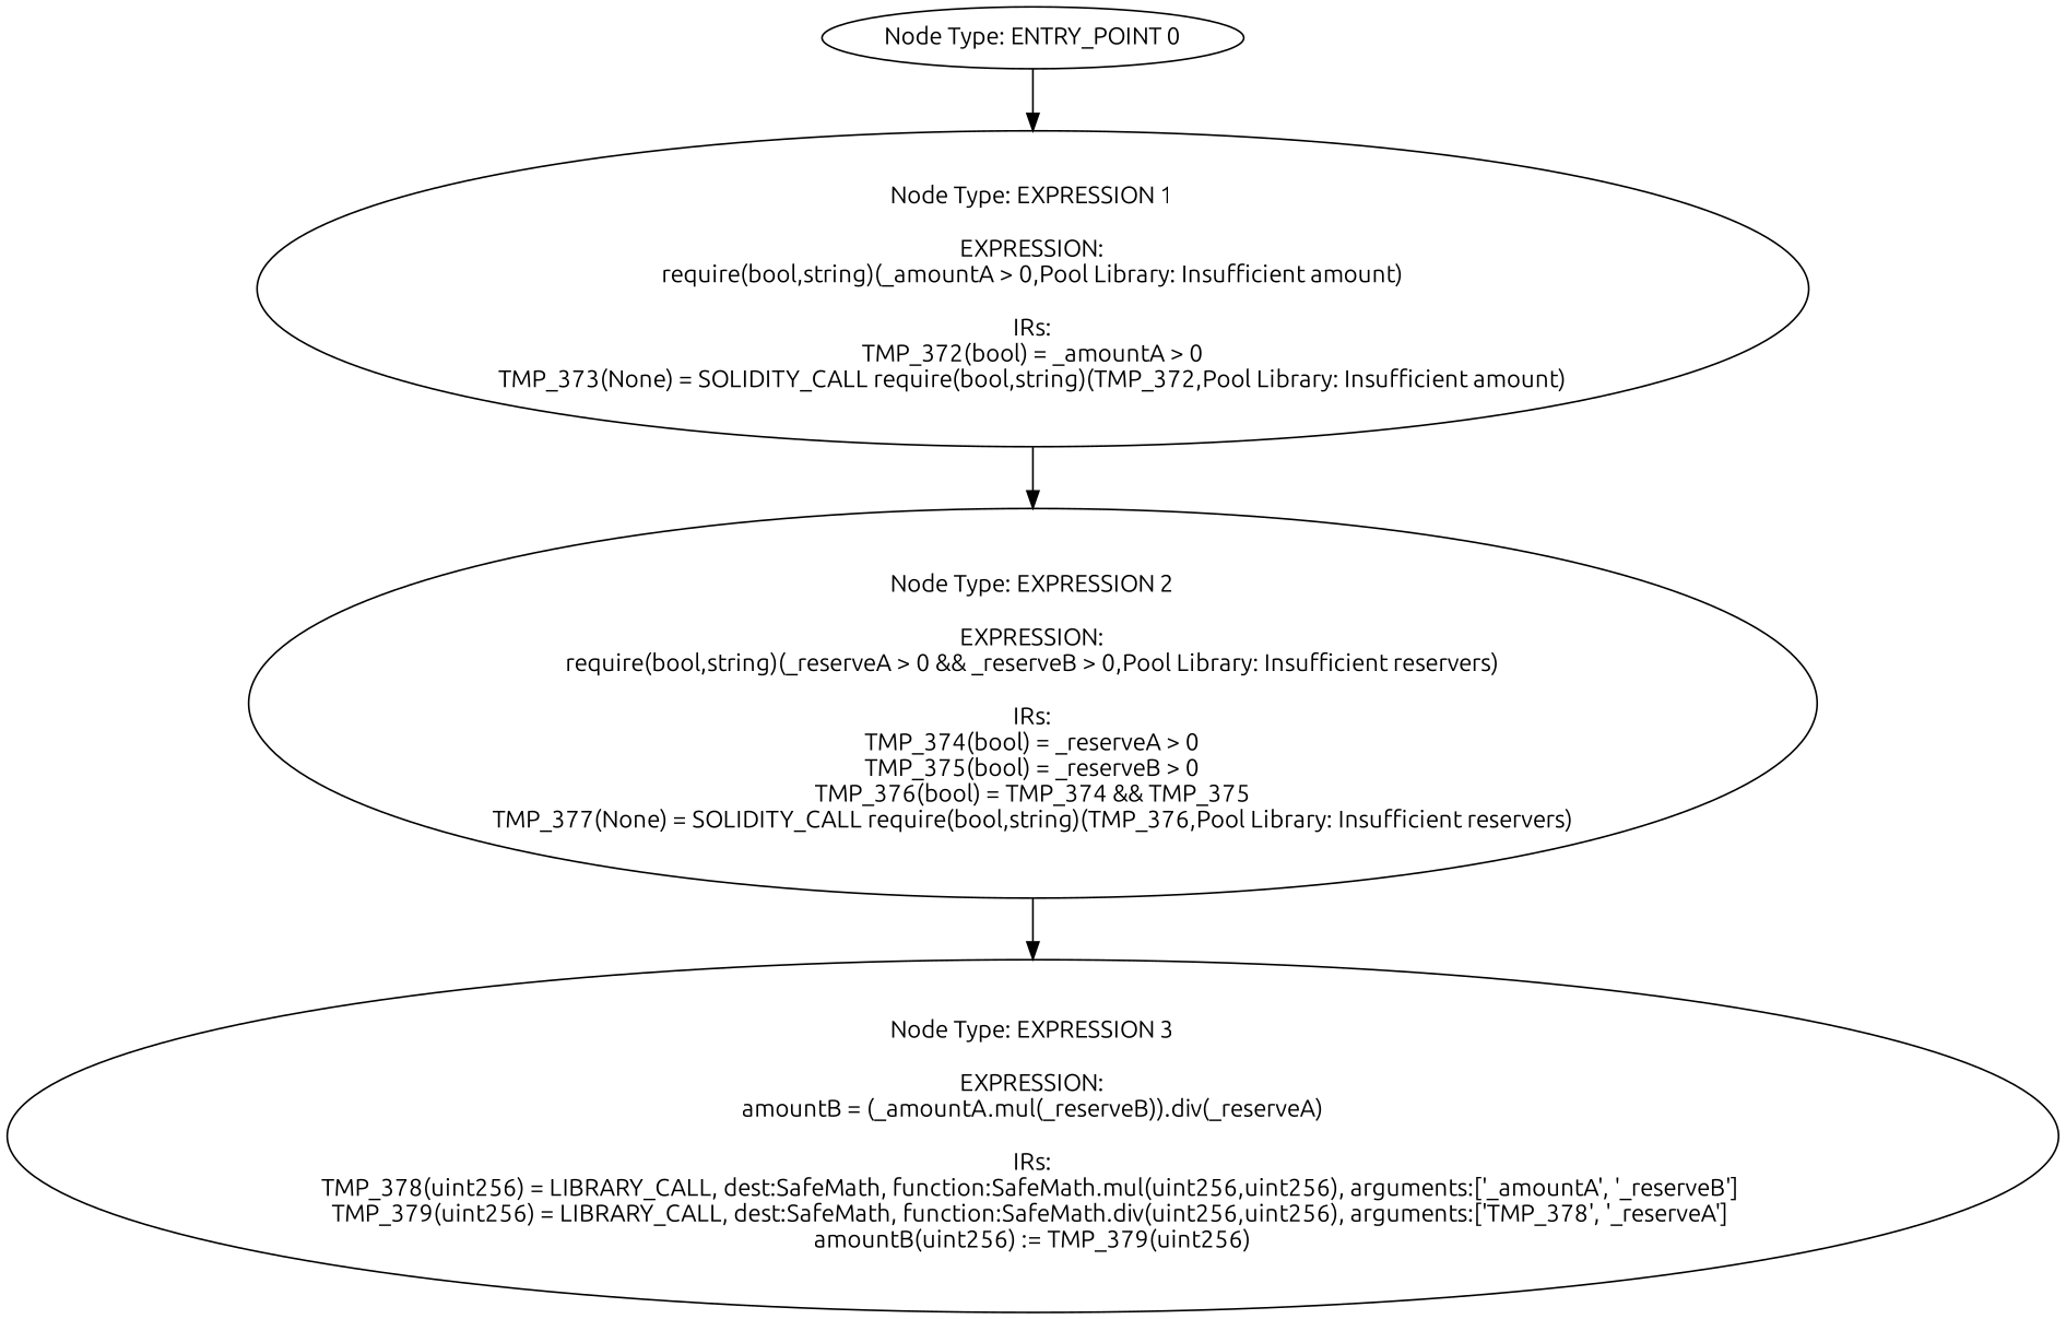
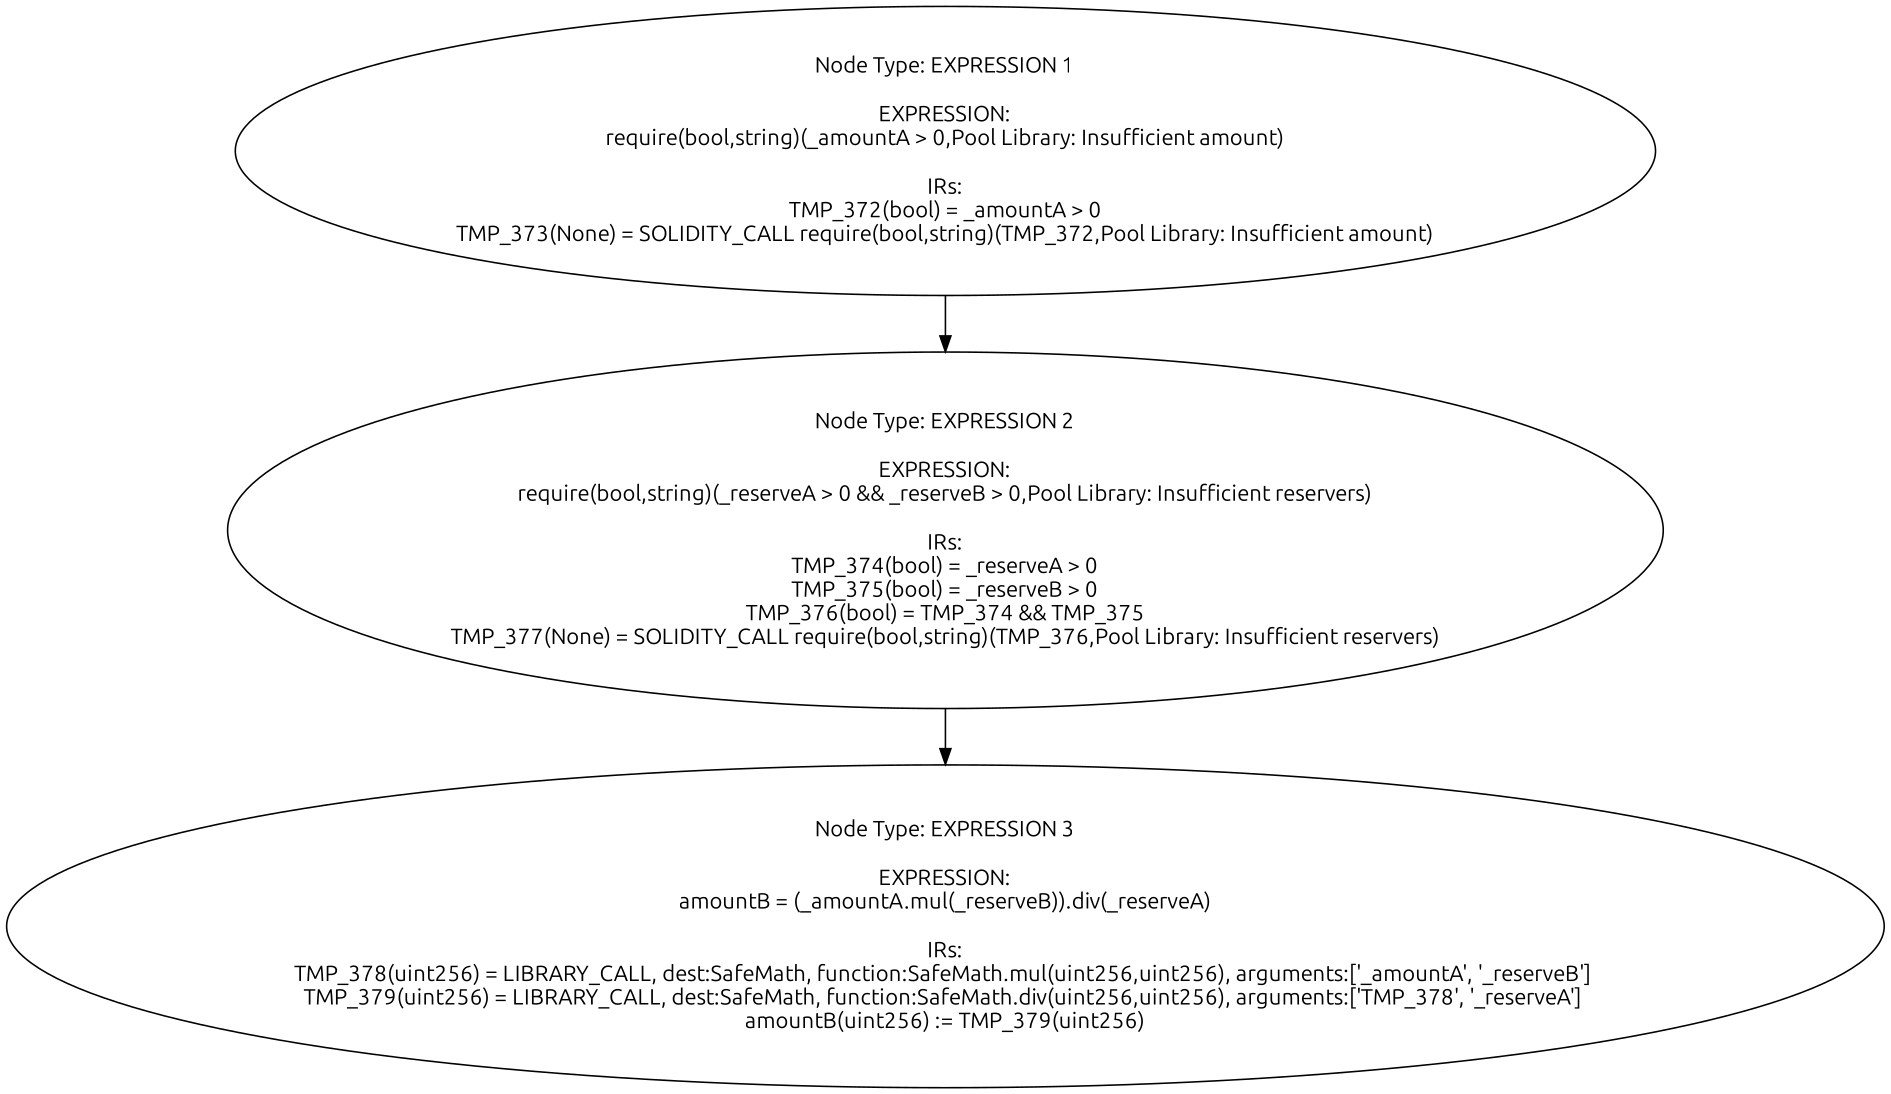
  digraph {
    fontname=Ubuntu
    node [fontname=Ubuntu]
    edge [fontname=Ubuntu]
-   n1 [label="Node Type: ENTRY_POINT 0\n"]
    n2 [label="Node Type: EXPRESSION 1\n\nEXPRESSION:\nrequire(bool,string)(_amountA > 0,Pool Library: Insufficient amount)\n\nIRs:\nTMP_372(bool) = _amountA > 0\nTMP_373(None) = SOLIDITY_CALL require(bool,string)(TMP_372,Pool Library: Insufficient amount)"]
    n3 [label="Node Type: EXPRESSION 2\n\nEXPRESSION:\nrequire(bool,string)(_reserveA > 0 && _reserveB > 0,Pool Library: Insufficient reservers)\n\nIRs:\nTMP_374(bool) = _reserveA > 0\nTMP_375(bool) = _reserveB > 0\nTMP_376(bool) = TMP_374 && TMP_375\nTMP_377(None) = SOLIDITY_CALL require(bool,string)(TMP_376,Pool Library: Insufficient reservers)"]
    n4 [label="Node Type: EXPRESSION 3\n\nEXPRESSION:\namountB = (_amountA.mul(_reserveB)).div(_reserveA)\n\nIRs:\nTMP_378(uint256) = LIBRARY_CALL, dest:SafeMath, function:SafeMath.mul(uint256,uint256), arguments:['_amountA', '_reserveB'] \nTMP_379(uint256) = LIBRARY_CALL, dest:SafeMath, function:SafeMath.div(uint256,uint256), arguments:['TMP_378', '_reserveA'] \namountB(uint256) := TMP_379(uint256)"]
-   n1 -> n2
    n2 -> n3
    n3 -> n4
  }
